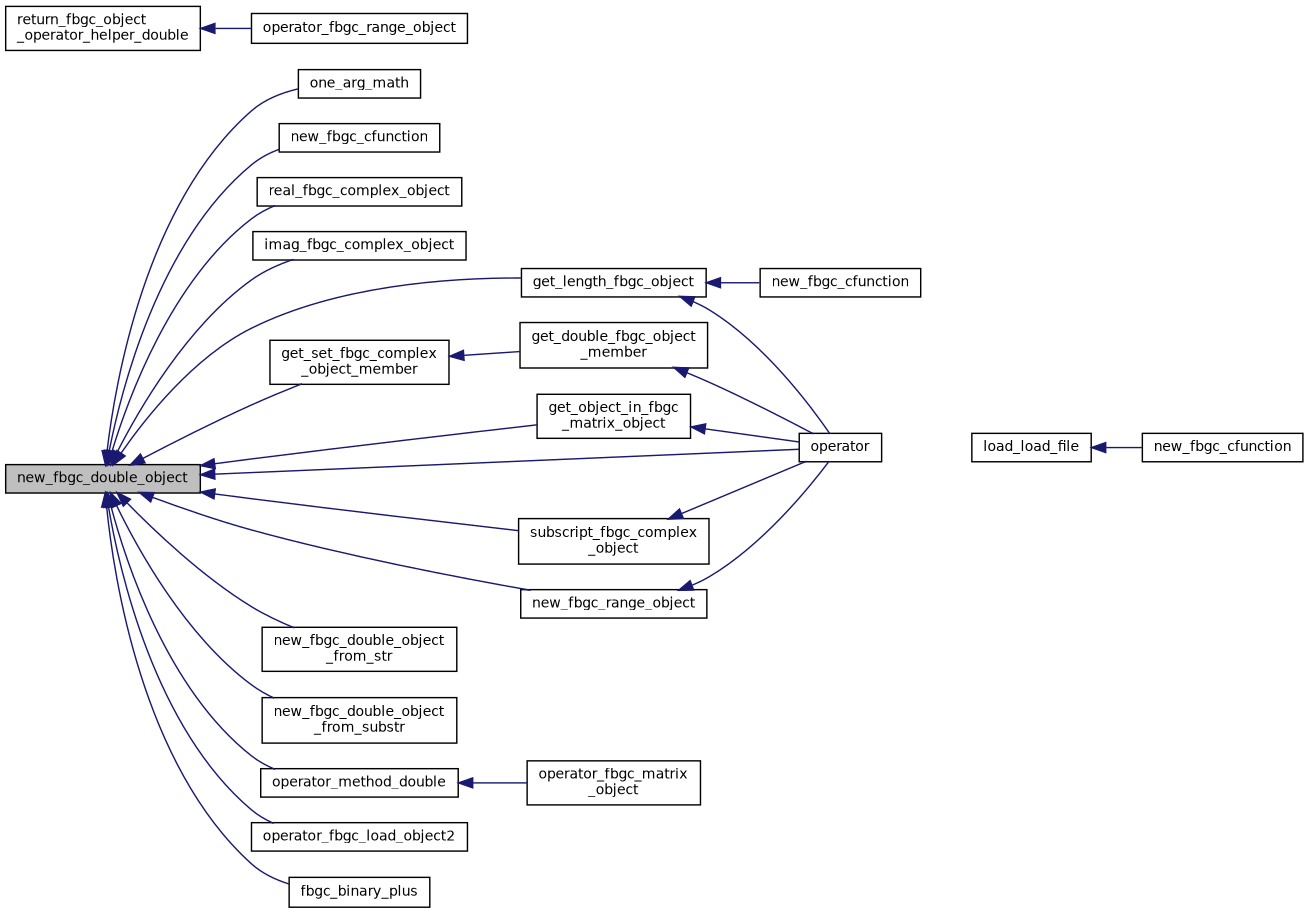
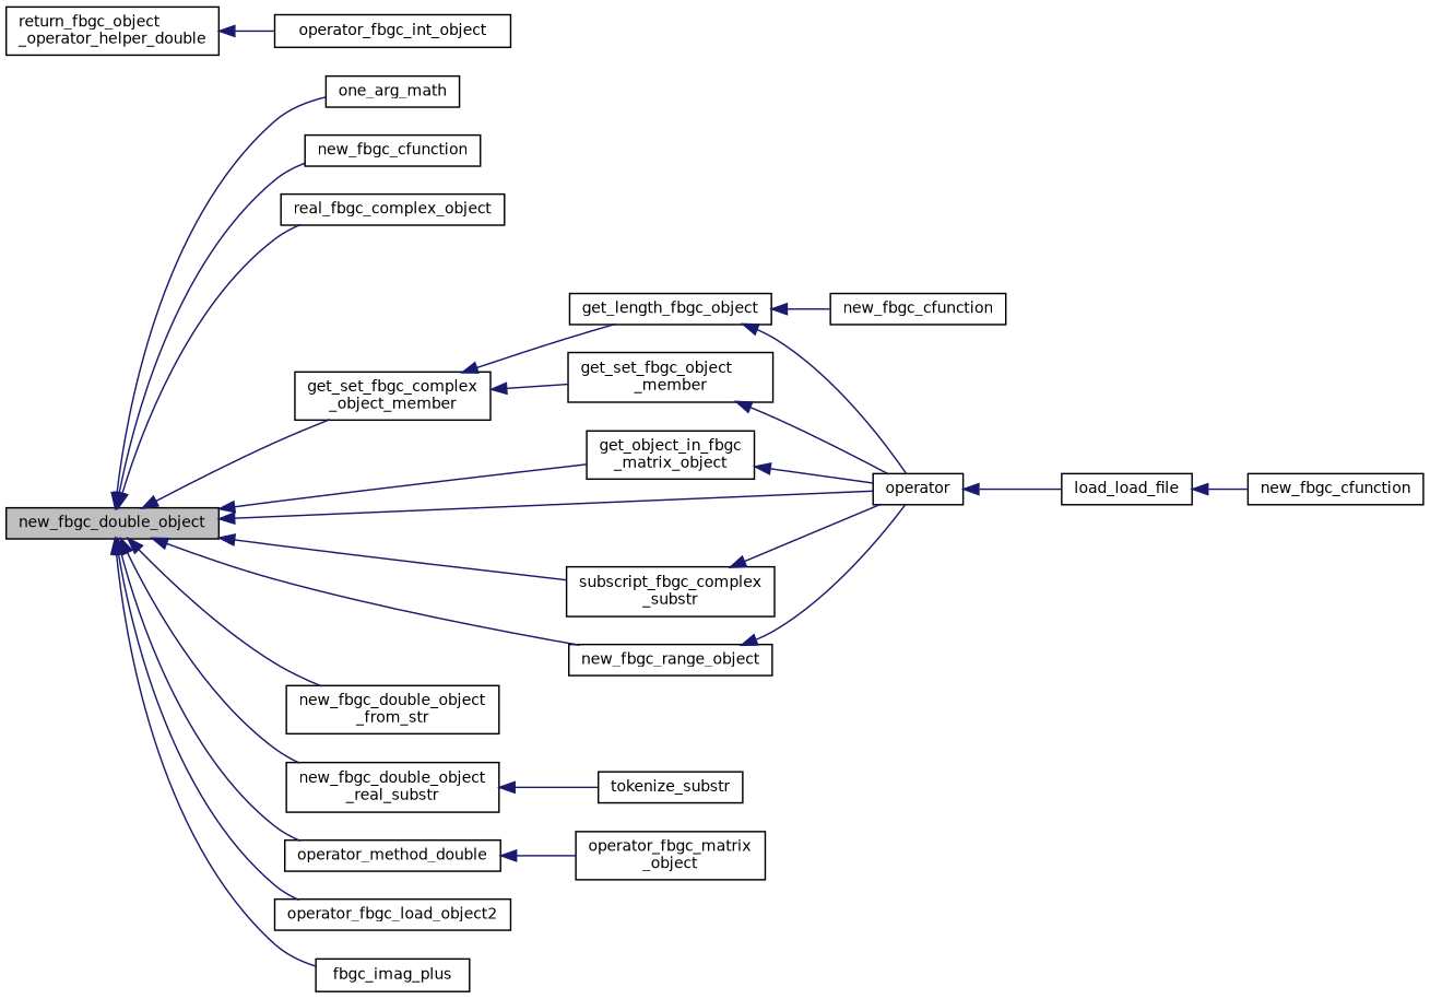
  digraph {
    rankdir=LR
    node [color=black fillcolor=white fontname=Helvetica fontsize=10 shape=record style=filled]
    edge [color=midnightblue dir=back fontname=Helvetica fontsize=10 labelfontname=Helvetica labelfontsize=10 style=solid]
    n1 [fillcolor=grey75 fontcolor=black height=0.2 label=new_fbgc_double_object width=0.4]
    n2 [height=0.2 label=one_arg_math width=0.4]
    n3 [height=0.2 label=new_fbgc_cfunction width=0.4]
    n4 [height=0.2 label=real_fbgc_complex_object width=0.4]
-   n5 [height=0.2 label=imag_fbgc_complex_object width=0.4]
-   n6 [height=0.2 label="subscript_fbgc_complex\l_object" width=0.4]
+   n6 [height=0.2 label="subscript_fbgc_complex\l_substr" width=0.4]
    n7 [height=0.2 label=operator width=0.4]
    n8 [height=0.2 label="get_set_fbgc_complex\l_object_member" width=0.4]
    n9 [height=0.2 label="new_fbgc_double_object\l_from_str" width=0.4]
-   n10 [height=0.2 label="new_fbgc_double_object\l_from_substr" width=0.4]
+   n10 [height=0.2 label="new_fbgc_double_object\l_real_substr" width=0.4]
    n11 [height=0.2 label=operator_method_double width=0.4]
    n12 [height=0.2 label=get_length_fbgc_object width=0.4]
    n13 [height=0.2 label=operator_fbgc_load_object2 width=0.4]
    n14 [height=0.2 label="get_object_in_fbgc\l_matrix_object" width=0.4]
-   n15 [height=0.2 label=fbgc_binary_plus width=0.4]
+   n15 [height=0.2 label=fbgc_imag_plus width=0.4]
    n16 [height=0.2 label=new_fbgc_range_object width=0.4]
    n17 [height=0.2 label=load_load_file width=0.4]
-   n18 [height=0.2 label="get_double_fbgc_object\l_member" width=0.4]
+   n18 [height=0.2 label="get_set_fbgc_object\l_member" width=0.4]
+   n19 [height=0.2 label=tokenize_substr width=0.4]
    n20 [height=0.2 label="operator_fbgc_matrix\l_object" width=0.4]
    n21 [height=0.2 label=new_fbgc_cfunction width=0.4]
    n22 [height=0.2 label="return_fbgc_object\l_operator_helper_double" width=0.4]
-   n23 [height=0.2 label=operator_fbgc_range_object width=0.4]
+   n23 [height=0.2 label=operator_fbgc_int_object width=0.4]
    n24 [height=0.2 label=new_fbgc_cfunction width=0.4]
    n1 -> n2
    n1 -> n3
    n1 -> n4
-   n1 -> n5
    n1 -> n6
    n1 -> n7
    n1 -> n8
    n1 -> n9
    n1 -> n10
    n1 -> n11
-   n1 -> n12
+   n8 -> n12
    n1 -> n13
    n1 -> n14
    n1 -> n15
    n1 -> n16
    n6 -> n7
+   n7 -> n17
    n8 -> n18
+   n10 -> n19
    n11 -> n20
    n12 -> n7
    n12 -> n21
    n14 -> n7
    n16 -> n7
    n17 -> n24
    n18 -> n7
    n22 -> n23
  }
